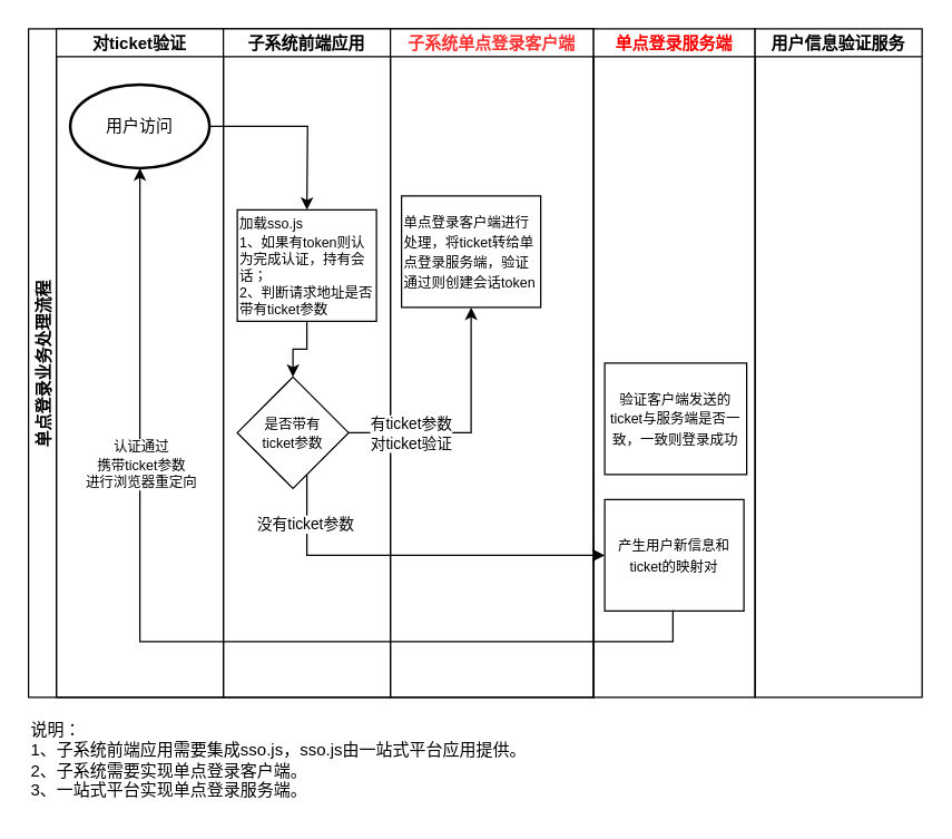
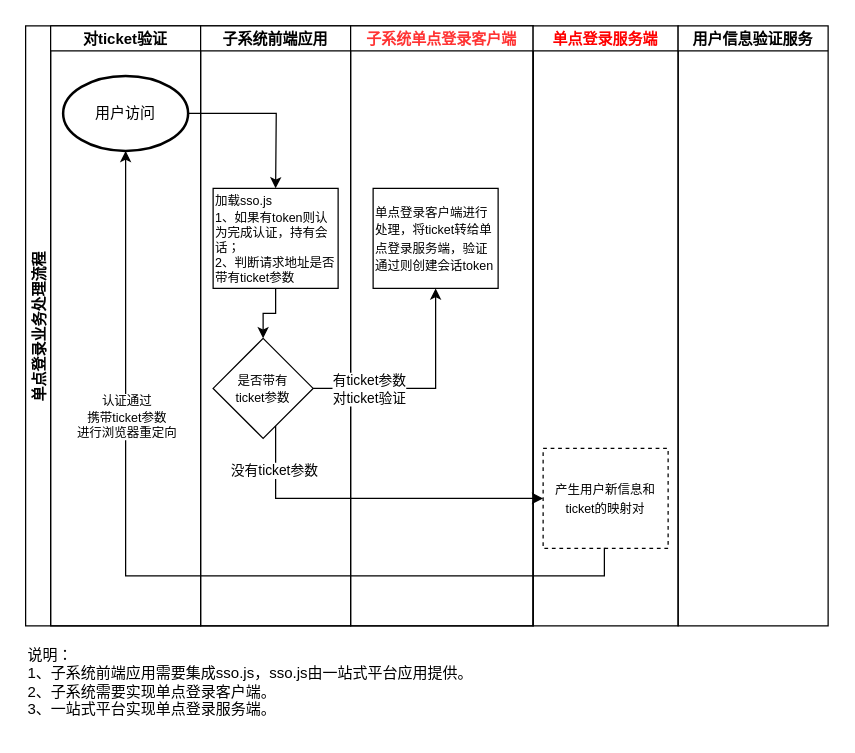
  <mxCell id="0" />
  <mxCell id="1" parent="0" />
  <mxCell id="2" value="单点登录业务处理流程" style="swimlane;childLayout=stackLayout;resizeParent=1;resizeParentMax=0;startSize=20;horizontal=0;horizontalStack=1;" vertex="1" parent="1"><mxGeometry x="20" y="20" width="406" height="480" as="geometry" /></mxCell>
  <mxCell id="3" value="对ticket验证" style="swimlane;startSize=20;" vertex="1" parent="2"><mxGeometry x="20" width="120" height="480" as="geometry" /></mxCell>
  <mxCell id="4" value="用户访问" style="strokeWidth=2;html=1;shape=mxgraph.flowchart.start_1;whiteSpace=wrap;" vertex="1" parent="3"><mxGeometry x="10" y="40" width="100" height="60" as="geometry" /></mxCell>
  <mxCell id="5" value="子系统前端应用" style="swimlane;startSize=20;" vertex="1" parent="2"><mxGeometry x="140" width="120" height="480" as="geometry" /></mxCell>
  <mxCell id="6" value="" style="edgeStyle=orthogonalEdgeStyle;rounded=0;orthogonalLoop=1;jettySize=auto;html=1;" edge="1" parent="5" source="7" target="8"><mxGeometry relative="1" as="geometry" /></mxCell>
  <mxCell id="7" value="&lt;font style=&quot;font-size: 10px;&quot;&gt;加载sso.js&lt;/font&gt;&lt;div style=&quot;font-size: 10px;&quot;&gt;&lt;font style=&quot;font-size: 10px;&quot;&gt;1、如果有token则认为完成认证，持有会话；&lt;/font&gt;&lt;/div&gt;&lt;div style=&quot;font-size: 10px;&quot;&gt;&lt;font style=&quot;font-size: 10px;&quot;&gt;2、判断请求地址是否带有ticket参数&lt;/font&gt;&lt;/div&gt;" style="rounded=0;whiteSpace=wrap;html=1;align=left;" vertex="1" parent="5"><mxGeometry x="10" y="130" width="100" height="80" as="geometry" /></mxCell>
  <mxCell id="8" value="&lt;font style=&quot;font-size: 10px;&quot;&gt;是否带有&lt;/font&gt;&lt;div style=&quot;font-size: 10px;&quot;&gt;&lt;font style=&quot;font-size: 10px;&quot;&gt;ticket参数&lt;/font&gt;&lt;/div&gt;" style="rhombus;whiteSpace=wrap;html=1;" vertex="1" parent="5"><mxGeometry x="10" y="250" width="80" height="80" as="geometry" /></mxCell>
  <mxCell id="9" value="子系统单点登录客户端" style="swimlane;startSize=20;fontColor=#FF3333;" vertex="1" parent="2"><mxGeometry x="260" width="146" height="480" as="geometry" /></mxCell>
- <mxCell id="10" value="&lt;font style=&quot;font-size: 10px;&quot;&gt;单点登录客户端进行处理，将ticket转给单点登录服务端，验证通过则创建会话token&lt;/font&gt;" style="rounded=0;whiteSpace=wrap;html=1;align=left;" vertex="1" parent="9"><mxGeometry x="8" y="120" width="100" height="80" as="geometry" /></mxCell>
+ <mxCell id="10" value="&lt;font style=&quot;font-size: 10px;&quot;&gt;单点登录客户端进行处理，将ticket转给单点登录服务端，验证通过则创建会话token&lt;/font&gt;" style="rounded=0;whiteSpace=wrap;html=1;align=left;" vertex="1" parent="9"><mxGeometry x="18" y="130" width="100" height="80" as="geometry" /></mxCell>
  <mxCell id="11" value="" style="edgeStyle=orthogonalEdgeStyle;rounded=0;orthogonalLoop=1;jettySize=auto;html=1;" edge="1" parent="2" source="4"><mxGeometry relative="1" as="geometry"><mxPoint x="200" y="130" as="targetPoint" /></mxGeometry></mxCell>
  <mxCell id="12" value="" style="edgeStyle=orthogonalEdgeStyle;rounded=0;orthogonalLoop=1;jettySize=auto;html=1;" edge="1" parent="2" source="8" target="10"><mxGeometry relative="1" as="geometry" /></mxCell>
  <mxCell id="13" value="有ticket参数&lt;div&gt;对ticket验证&lt;/div&gt;" style="edgeLabel;html=1;align=center;verticalAlign=middle;resizable=0;points=[];" vertex="1" connectable="0" parent="12"><mxGeometry x="-0.506" relative="1" as="geometry"><mxPoint as="offset" /></mxGeometry></mxCell>
  <mxCell id="14" value="单点登录服务端" style="swimlane;startSize=20;fontColor=#ff0000;" vertex="1" parent="1"><mxGeometry x="426" y="20" width="116" height="480" as="geometry" /></mxCell>
- <mxCell id="15" value="&lt;font style=&quot;font-size: 10px;&quot;&gt;验证客户端发送的ticket与服务端是否一致，一致则登录成功&lt;/font&gt;" style="rounded=0;whiteSpace=wrap;html=1;align=center;" vertex="1" parent="14"><mxGeometry x="8" y="240" width="102" height="80" as="geometry" /></mxCell>
- <mxCell id="16" value="&lt;font style=&quot;font-size: 10px;&quot;&gt;产生用户新信息和ticket的映射对&lt;/font&gt;" style="rounded=0;whiteSpace=wrap;html=1;align=center;" vertex="1" parent="14"><mxGeometry x="8" y="338" width="100" height="80" as="geometry" /></mxCell>
+ <mxCell id="16" value="&lt;font style=&quot;font-size: 10px;&quot;&gt;产生用户新信息和ticket的映射对&lt;/font&gt;" style="rounded=0;whiteSpace=wrap;html=1;align=center;dashed=1;" vertex="1" parent="14"><mxGeometry x="8" y="338" width="100" height="80" as="geometry" /></mxCell>
  <mxCell id="17" value="用户信息验证服务" style="swimlane;startSize=20;" vertex="1" parent="1"><mxGeometry x="542" y="20" width="120" height="480" as="geometry" /></mxCell>
  <mxCell id="18" value="说明：&lt;div&gt;1、子系统前端应用需要集成sso.js，sso.js由一站式平台应用提供。&lt;/div&gt;&lt;div&gt;2、子系统需要实现单点登录客户端。&lt;/div&gt;&lt;div&gt;3、一站式平台实现单点登录服务端。&lt;/div&gt;" style="text;html=1;align=left;verticalAlign=middle;rounded=0;labelBorderColor=none;textShadow=0;" vertex="1" parent="1"><mxGeometry x="20" y="509" width="616" height="71" as="geometry" /></mxCell>
  <mxCell id="19" value="" style="edgeStyle=orthogonalEdgeStyle;rounded=0;orthogonalLoop=1;jettySize=auto;html=1;entryX=0;entryY=0.5;entryDx=0;entryDy=0;" edge="1" parent="1" source="8" target="16"><mxGeometry relative="1" as="geometry"><mxPoint x="250" y="390" as="targetPoint" /><Array as="points"><mxPoint x="220" y="398" /></Array></mxGeometry></mxCell>
  <mxCell id="20" value="没有ticket参数" style="edgeLabel;html=1;align=center;verticalAlign=middle;resizable=0;points=[];" vertex="1" connectable="0" parent="19"><mxGeometry x="-0.742" y="-2" relative="1" as="geometry"><mxPoint as="offset" /></mxGeometry></mxCell>
  <mxCell id="21" style="edgeStyle=orthogonalEdgeStyle;rounded=0;orthogonalLoop=1;jettySize=auto;html=1;entryX=0.5;entryY=1;entryDx=0;entryDy=0;entryPerimeter=0;exitX=0.5;exitY=1;exitDx=0;exitDy=0;" edge="1" parent="1" source="16" target="4"><mxGeometry relative="1" as="geometry"><mxPoint x="432" y="403" as="sourcePoint" /><Array as="points"><mxPoint x="483" y="460" /><mxPoint x="100" y="460" /></Array></mxGeometry></mxCell>
  <mxCell id="22" value="&lt;div style=&quot;font-size: 10px;&quot;&gt;&lt;font style=&quot;font-size: 10px;&quot;&gt;认证通过&lt;/font&gt;&lt;/div&gt;&lt;font style=&quot;font-size: 10px;&quot;&gt;携带ticket参数&lt;/font&gt;&lt;div style=&quot;font-size: 10px;&quot;&gt;&lt;font style=&quot;font-size: 10px;&quot;&gt;进行浏览器重定向&lt;/font&gt;&lt;/div&gt;" style="edgeLabel;html=1;align=center;verticalAlign=middle;resizable=0;points=[];" vertex="1" connectable="0" parent="21"><mxGeometry x="0.431" relative="1" as="geometry"><mxPoint as="offset" /></mxGeometry></mxCell>
